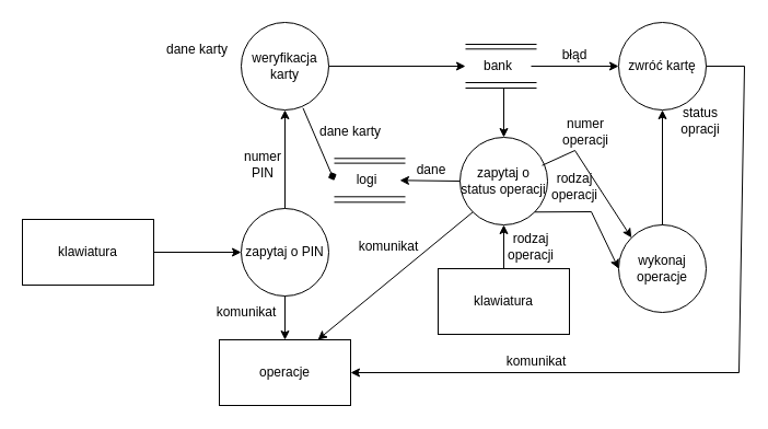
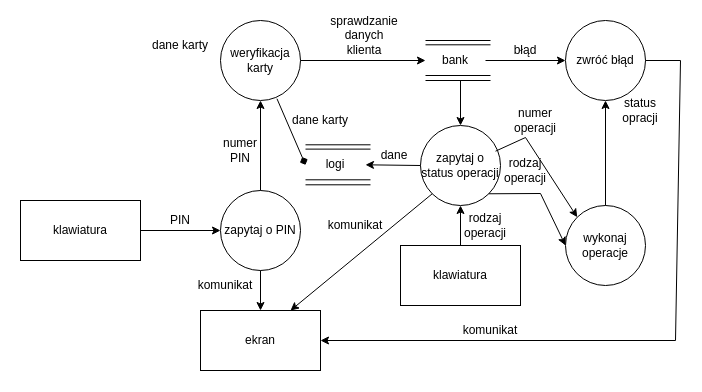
  <mxCell id="0" />
  <mxCell id="1" parent="0" />
  <mxCell id="2" value="weryfikacja karty" style="ellipse;whiteSpace=wrap;html=1;aspect=fixed;" vertex="1" parent="1"><mxGeometry x="220" y="20" width="80" height="80" as="geometry" /></mxCell>
  <mxCell id="3" value="dane karty" style="text;html=1;align=center;verticalAlign=middle;whiteSpace=wrap;rounded=0;" vertex="1" parent="1"><mxGeometry x="150" y="30" width="60" height="30" as="geometry" /></mxCell>
  <mxCell id="4" value="bank" style="text;html=1;align=center;verticalAlign=middle;whiteSpace=wrap;rounded=0;" vertex="1" parent="1"><mxGeometry x="425" y="45" width="60" height="30" as="geometry" /></mxCell>
  <mxCell id="5" value="" style="endArrow=none;html=1;rounded=0;" edge="1" parent="1"><mxGeometry width="50" height="50" relative="1" as="geometry"><mxPoint x="425" y="44.31" as="sourcePoint" /><mxPoint x="490" y="44.31" as="targetPoint" /></mxGeometry></mxCell>
  <mxCell id="6" value="" style="endArrow=none;html=1;rounded=0;" edge="1" parent="1"><mxGeometry width="50" height="50" relative="1" as="geometry"><mxPoint x="425" y="40" as="sourcePoint" /><mxPoint x="490" y="40" as="targetPoint" /></mxGeometry></mxCell>
  <mxCell id="7" value="" style="endArrow=none;html=1;rounded=0;" edge="1" parent="1"><mxGeometry width="50" height="50" relative="1" as="geometry"><mxPoint x="425" y="75" as="sourcePoint" /><mxPoint x="490" y="75" as="targetPoint" /></mxGeometry></mxCell>
  <mxCell id="8" value="" style="endArrow=none;html=1;rounded=0;" edge="1" parent="1"><mxGeometry width="50" height="50" relative="1" as="geometry"><mxPoint x="425" y="80" as="sourcePoint" /><mxPoint x="490" y="80" as="targetPoint" /></mxGeometry></mxCell>
  <mxCell id="9" value="" style="endArrow=classic;html=1;rounded=0;exitX=1;exitY=0.5;exitDx=0;exitDy=0;entryX=0;entryY=0.5;entryDx=0;entryDy=0;" edge="1" parent="1" source="2" target="4"><mxGeometry width="50" height="50" relative="1" as="geometry"><mxPoint x="460" y="200" as="sourcePoint" /><mxPoint x="510" y="150" as="targetPoint" /></mxGeometry></mxCell>
+ <mxCell id="10" value="sprawdzanie danych klienta" style="text;html=1;align=center;verticalAlign=middle;whiteSpace=wrap;rounded=0;" vertex="1" parent="1"><mxGeometry x="334" y="20" width="60" height="30" as="geometry" /></mxCell>
  <mxCell id="11" value="" style="endArrow=classic;html=1;rounded=0;exitX=1;exitY=0.5;exitDx=0;exitDy=0;" edge="1" parent="1" source="4"><mxGeometry width="50" height="50" relative="1" as="geometry"><mxPoint x="500" y="60" as="sourcePoint" /><mxPoint x="565" y="60" as="targetPoint" /></mxGeometry></mxCell>
- <mxCell id="12" value="zwróć kartę" style="ellipse;whiteSpace=wrap;html=1;aspect=fixed;" vertex="1" parent="1"><mxGeometry x="565" y="20" width="80" height="80" as="geometry" /></mxCell>
+ <mxCell id="12" value="zwróć błąd" style="ellipse;whiteSpace=wrap;html=1;aspect=fixed;" vertex="1" parent="1"><mxGeometry x="565" y="20" width="80" height="80" as="geometry" /></mxCell>
  <mxCell id="13" value="zapytaj o status operacji" style="ellipse;whiteSpace=wrap;html=1;aspect=fixed;" vertex="1" parent="1"><mxGeometry x="420" y="125" width="80" height="80" as="geometry" /></mxCell>
  <mxCell id="14" value="" style="endArrow=classic;html=1;rounded=0;entryX=0.5;entryY=0;entryDx=0;entryDy=0;" edge="1" parent="1" target="13"><mxGeometry width="50" height="50" relative="1" as="geometry"><mxPoint x="460" y="80" as="sourcePoint" /><mxPoint x="510" y="150" as="targetPoint" /></mxGeometry></mxCell>
  <mxCell id="15" value="wykonaj operacje" style="ellipse;whiteSpace=wrap;html=1;aspect=fixed;" vertex="1" parent="1"><mxGeometry x="565" y="205" width="80" height="80" as="geometry" /></mxCell>
  <mxCell id="16" value="" style="endArrow=classic;html=1;rounded=0;entryX=0;entryY=0;entryDx=0;entryDy=0;exitX=0.938;exitY=0.321;exitDx=0;exitDy=0;exitPerimeter=0;" edge="1" parent="1" source="13" target="15"><mxGeometry width="50" height="50" relative="1" as="geometry"><mxPoint x="520" y="230" as="sourcePoint" /><mxPoint x="510" y="150" as="targetPoint" /><Array as="points"><mxPoint x="525" y="137" /></Array></mxGeometry></mxCell>
  <mxCell id="17" value="numer operacji" style="text;html=1;align=center;verticalAlign=middle;whiteSpace=wrap;rounded=0;" vertex="1" parent="1"><mxGeometry x="505" y="105" width="60" height="30" as="geometry" /></mxCell>
  <mxCell id="18" value="błąd" style="text;html=1;align=center;verticalAlign=middle;whiteSpace=wrap;rounded=0;" vertex="1" parent="1"><mxGeometry x="495" y="35" width="60" height="30" as="geometry" /></mxCell>
  <mxCell id="19" value="" style="endArrow=classic;html=1;rounded=0;exitX=1;exitY=1;exitDx=0;exitDy=0;entryX=0;entryY=0.5;entryDx=0;entryDy=0;" edge="1" parent="1" source="13" target="15"><mxGeometry width="50" height="50" relative="1" as="geometry"><mxPoint x="460" y="200" as="sourcePoint" /><mxPoint x="510" y="150" as="targetPoint" /><Array as="points"><mxPoint x="540" y="193" /></Array></mxGeometry></mxCell>
  <mxCell id="20" value="rodzaj operacji" style="text;html=1;align=center;verticalAlign=middle;whiteSpace=wrap;rounded=0;" vertex="1" parent="1"><mxGeometry x="495" y="155" width="60" height="30" as="geometry" /></mxCell>
  <mxCell id="21" value="" style="endArrow=classic;html=1;rounded=0;exitX=0.5;exitY=0;exitDx=0;exitDy=0;entryX=0.5;entryY=1;entryDx=0;entryDy=0;" edge="1" parent="1" source="15" target="12"><mxGeometry width="50" height="50" relative="1" as="geometry"><mxPoint x="460" y="200" as="sourcePoint" /><mxPoint x="510" y="150" as="targetPoint" /></mxGeometry></mxCell>
  <mxCell id="22" value="status opracji" style="text;html=1;align=center;verticalAlign=middle;whiteSpace=wrap;rounded=0;" vertex="1" parent="1"><mxGeometry x="610" y="95" width="60" height="30" as="geometry" /></mxCell>
  <mxCell id="23" value="logi" style="text;html=1;align=center;verticalAlign=middle;whiteSpace=wrap;rounded=0;" vertex="1" parent="1"><mxGeometry x="305" y="149.31" width="60" height="30" as="geometry" /></mxCell>
  <mxCell id="24" value="" style="endArrow=none;html=1;rounded=0;" edge="1" parent="1"><mxGeometry width="50" height="50" relative="1" as="geometry"><mxPoint x="305" y="148.62" as="sourcePoint" /><mxPoint x="370" y="148.62" as="targetPoint" /></mxGeometry></mxCell>
  <mxCell id="25" value="" style="endArrow=none;html=1;rounded=0;" edge="1" parent="1"><mxGeometry width="50" height="50" relative="1" as="geometry"><mxPoint x="305" y="144.31" as="sourcePoint" /><mxPoint x="370" y="144.31" as="targetPoint" /></mxGeometry></mxCell>
  <mxCell id="26" value="" style="endArrow=none;html=1;rounded=0;" edge="1" parent="1"><mxGeometry width="50" height="50" relative="1" as="geometry"><mxPoint x="305" y="179.31" as="sourcePoint" /><mxPoint x="370" y="179.31" as="targetPoint" /></mxGeometry></mxCell>
  <mxCell id="27" value="" style="endArrow=none;html=1;rounded=0;" edge="1" parent="1"><mxGeometry width="50" height="50" relative="1" as="geometry"><mxPoint x="305" y="184.31" as="sourcePoint" /><mxPoint x="370" y="184.31" as="targetPoint" /></mxGeometry></mxCell>
  <mxCell id="28" value="" style="endArrow=classic;html=1;rounded=0;exitX=0;exitY=0.5;exitDx=0;exitDy=0;entryX=1;entryY=0.5;entryDx=0;entryDy=0;" edge="1" parent="1" source="13" target="23"><mxGeometry width="50" height="50" relative="1" as="geometry"><mxPoint x="460" y="200" as="sourcePoint" /><mxPoint x="510" y="150" as="targetPoint" /></mxGeometry></mxCell>
  <mxCell id="29" value="dane" style="text;html=1;align=center;verticalAlign=middle;whiteSpace=wrap;rounded=0;" vertex="1" parent="1"><mxGeometry x="364" y="140" width="60" height="30" as="geometry" /></mxCell>
  <mxCell id="30" value="" style="endArrow=diamond;html=1;rounded=0;exitX=0.706;exitY=0.978;exitDx=0;exitDy=0;exitPerimeter=0;entryX=0;entryY=0.5;entryDx=0;entryDy=0;" edge="1" parent="1" source="2" target="23"><mxGeometry width="50" height="50" relative="1" as="geometry"><mxPoint x="460" y="200" as="sourcePoint" /><mxPoint x="510" y="150" as="targetPoint" /></mxGeometry></mxCell>
  <mxCell id="31" value="dane karty" style="text;html=1;align=center;verticalAlign=middle;whiteSpace=wrap;rounded=0;" vertex="1" parent="1"><mxGeometry x="290" y="105" width="60" height="30" as="geometry" /></mxCell>
  <mxCell id="32" value="klawiatura" style="rounded=0;whiteSpace=wrap;html=1;" vertex="1" parent="1"><mxGeometry x="20" y="200" width="120" height="60" as="geometry" /></mxCell>
  <mxCell id="33" value="zapytaj o PIN" style="ellipse;whiteSpace=wrap;html=1;aspect=fixed;" vertex="1" parent="1"><mxGeometry x="220" y="190" width="80" height="80" as="geometry" /></mxCell>
  <mxCell id="34" value="" style="endArrow=classic;html=1;rounded=0;exitX=1;exitY=0.5;exitDx=0;exitDy=0;entryX=0;entryY=0.5;entryDx=0;entryDy=0;" edge="1" parent="1" source="32" target="33"><mxGeometry width="50" height="50" relative="1" as="geometry"><mxPoint x="460" y="200" as="sourcePoint" /><mxPoint x="510" y="150" as="targetPoint" /></mxGeometry></mxCell>
+ <mxCell id="35" value="PIN" style="text;html=1;align=center;verticalAlign=middle;whiteSpace=wrap;rounded=0;" vertex="1" parent="1"><mxGeometry x="150" y="205" width="60" height="30" as="geometry" /></mxCell>
  <mxCell id="36" value="" style="endArrow=classic;html=1;rounded=0;exitX=0.5;exitY=0;exitDx=0;exitDy=0;entryX=0.5;entryY=1;entryDx=0;entryDy=0;" edge="1" parent="1" source="33" target="2"><mxGeometry width="50" height="50" relative="1" as="geometry"><mxPoint x="460" y="200" as="sourcePoint" /><mxPoint x="510" y="150" as="targetPoint" /></mxGeometry></mxCell>
  <mxCell id="37" value="numer PIN" style="text;html=1;align=center;verticalAlign=middle;whiteSpace=wrap;rounded=0;" vertex="1" parent="1"><mxGeometry x="215" y="135" width="50" height="30" as="geometry" /></mxCell>
  <mxCell id="38" value="klawiatura" style="rounded=0;whiteSpace=wrap;html=1;" vertex="1" parent="1"><mxGeometry x="400" y="245" width="120" height="60" as="geometry" /></mxCell>
  <mxCell id="39" value="" style="endArrow=classic;html=1;rounded=0;exitX=0.5;exitY=0;exitDx=0;exitDy=0;entryX=0.5;entryY=1;entryDx=0;entryDy=0;" edge="1" parent="1" source="38" target="13"><mxGeometry width="50" height="50" relative="1" as="geometry"><mxPoint x="460" y="200" as="sourcePoint" /><mxPoint x="510" y="150" as="targetPoint" /></mxGeometry></mxCell>
  <mxCell id="40" value="rodzaj operacji" style="text;html=1;align=center;verticalAlign=middle;whiteSpace=wrap;rounded=0;" vertex="1" parent="1"><mxGeometry x="455" y="210" width="60" height="30" as="geometry" /></mxCell>
- <mxCell id="41" value="operacje" style="rounded=0;whiteSpace=wrap;html=1;" vertex="1" parent="1"><mxGeometry x="200" y="310" width="120" height="60" as="geometry" /></mxCell>
+ <mxCell id="41" value="ekran" style="rounded=0;whiteSpace=wrap;html=1;" vertex="1" parent="1"><mxGeometry x="200" y="310" width="120" height="60" as="geometry" /></mxCell>
  <mxCell id="42" value="" style="endArrow=classic;html=1;rounded=0;exitX=0.5;exitY=1;exitDx=0;exitDy=0;entryX=0.5;entryY=0;entryDx=0;entryDy=0;" edge="1" parent="1" source="33" target="41"><mxGeometry width="50" height="50" relative="1" as="geometry"><mxPoint x="460" y="200" as="sourcePoint" /><mxPoint x="510" y="150" as="targetPoint" /></mxGeometry></mxCell>
  <mxCell id="43" value="komunikat" style="text;html=1;align=center;verticalAlign=middle;whiteSpace=wrap;rounded=0;" vertex="1" parent="1"><mxGeometry x="195" y="270" width="60" height="30" as="geometry" /></mxCell>
  <mxCell id="44" value="" style="endArrow=classic;html=1;rounded=0;exitX=1;exitY=0.5;exitDx=0;exitDy=0;entryX=1;entryY=0.5;entryDx=0;entryDy=0;" edge="1" parent="1" source="12" target="41"><mxGeometry width="50" height="50" relative="1" as="geometry"><mxPoint x="460" y="200" as="sourcePoint" /><mxPoint x="510" y="150" as="targetPoint" /><Array as="points"><mxPoint x="680" y="60" /><mxPoint x="675" y="340" /></Array></mxGeometry></mxCell>
  <mxCell id="45" value="komunikat" style="text;html=1;align=center;verticalAlign=middle;whiteSpace=wrap;rounded=0;" vertex="1" parent="1"><mxGeometry x="460" y="315" width="60" height="30" as="geometry" /></mxCell>
  <mxCell id="46" value="" style="endArrow=classic;html=1;rounded=0;exitX=0;exitY=1;exitDx=0;exitDy=0;entryX=0.75;entryY=0;entryDx=0;entryDy=0;" edge="1" parent="1" source="13" target="41"><mxGeometry width="50" height="50" relative="1" as="geometry"><mxPoint x="460" y="200" as="sourcePoint" /><mxPoint x="510" y="150" as="targetPoint" /></mxGeometry></mxCell>
  <mxCell id="47" value="komunikat" style="text;html=1;align=center;verticalAlign=middle;whiteSpace=wrap;rounded=0;" vertex="1" parent="1"><mxGeometry x="325" y="210" width="60" height="30" as="geometry" /></mxCell>
